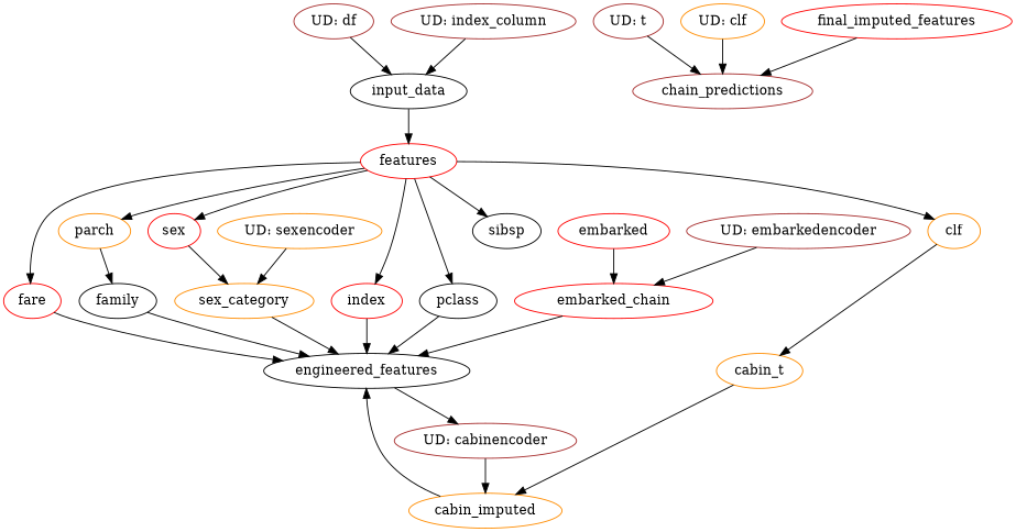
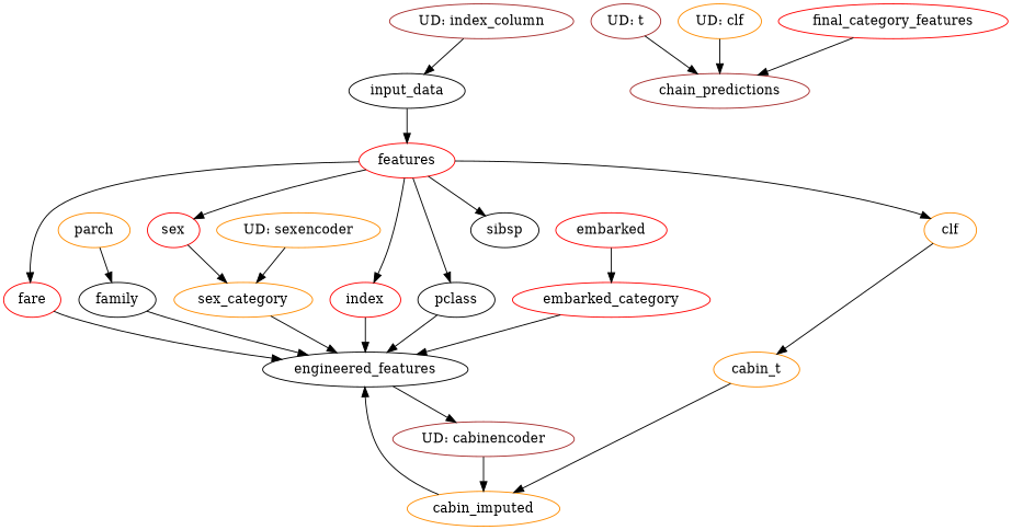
  digraph {
    node [color=red]
    n1 [color=black label=pclass]
    n2 [color=black label=engineered_features]
    n3 [color=brown label="UD: cabinencoder"]
    n4 [color=black label=sibsp]
    n5 [color=black label=family]
    n6 [color=brown label="UD: t"]
    n7 [color=brown label=chain_predictions]
    n8 [label=features]
    n9 [label=sex]
    n10 [label=index]
    n11 [label=fare]
    n12 [color=darkorange label=parch]
    n13 [color=darkorange label=clf]
    n14 [color=darkorange label=sex_category]
-   n15 [color=brown label="UD: df"]
    n16 [color=black label=input_data]
    n17 [color=darkorange label="UD: clf"]
    n18 [color=darkorange label=cabin_t]
    n19 [color=darkorange label=cabin_imputed]
-   n20 [label=final_imputed_features]
-   n21 [color=brown label="UD: embarkedencoder"]
-   n22 [label=embarked_chain]
+   n20 [label=final_category_features]
+   n22 [label=embarked_category]
    n23 [label=embarked]
    n24 [color=darkorange label="UD: sexencoder"]
    n25 [color=brown label="UD: index_column"]
    n1 -> n2
    n2 -> n3
    n3 -> n19
    n5 -> n2
    n6 -> n7
    n8 -> n1
    n8 -> n4
    n8 -> n9
    n8 -> n10
    n8 -> n11
-   n8 -> n12
    n8 -> n13
    n9 -> n14
    n10 -> n2
    n11 -> n2
    n12 -> n5
    n13 -> n18
    n14 -> n2
-   n15 -> n16
    n16 -> n8
    n17 -> n7
    n18 -> n19
    n19 -> n2
    n20 -> n7
-   n21 -> n22
    n22 -> n2
    n23 -> n22
    n24 -> n14
    n25 -> n16
  }
